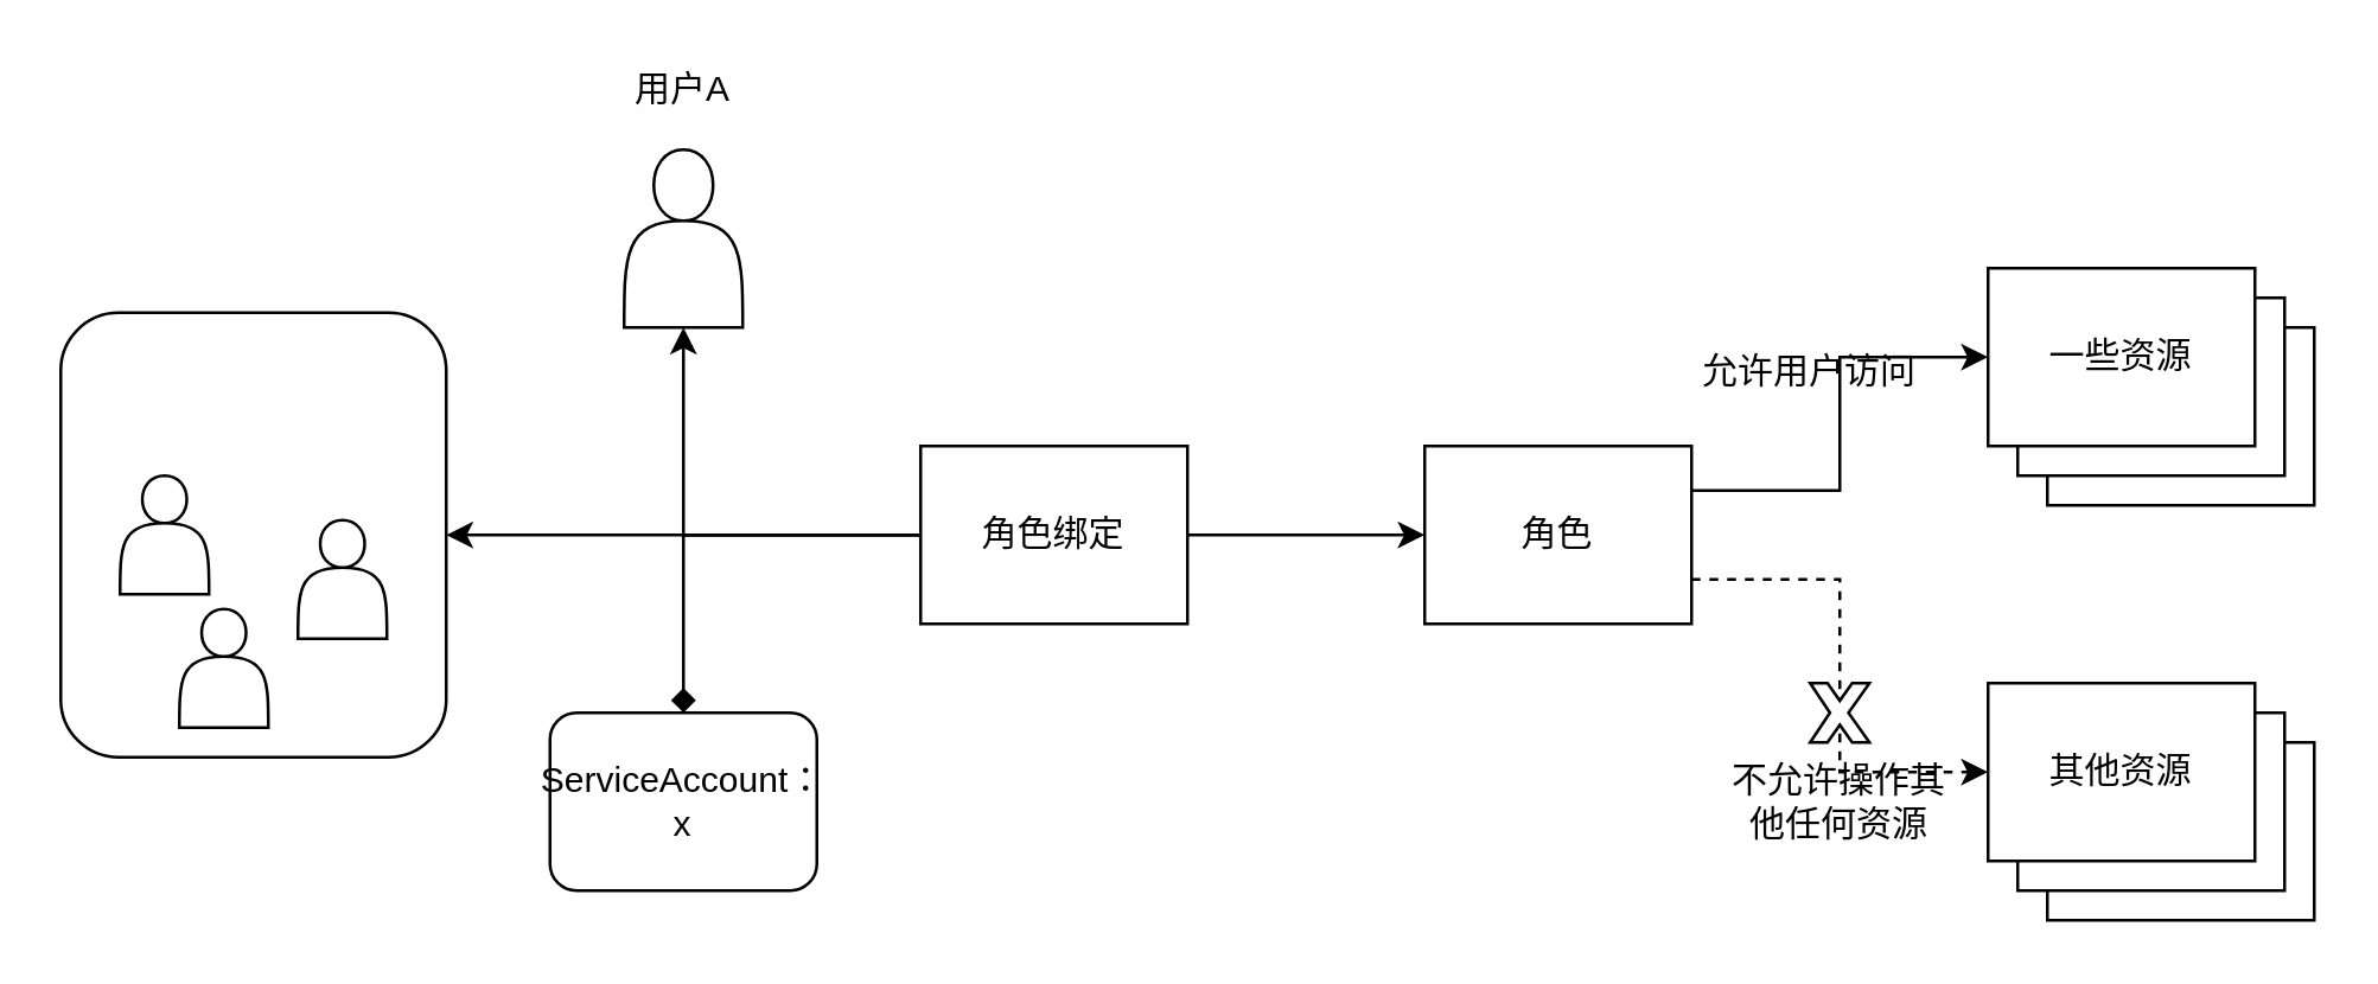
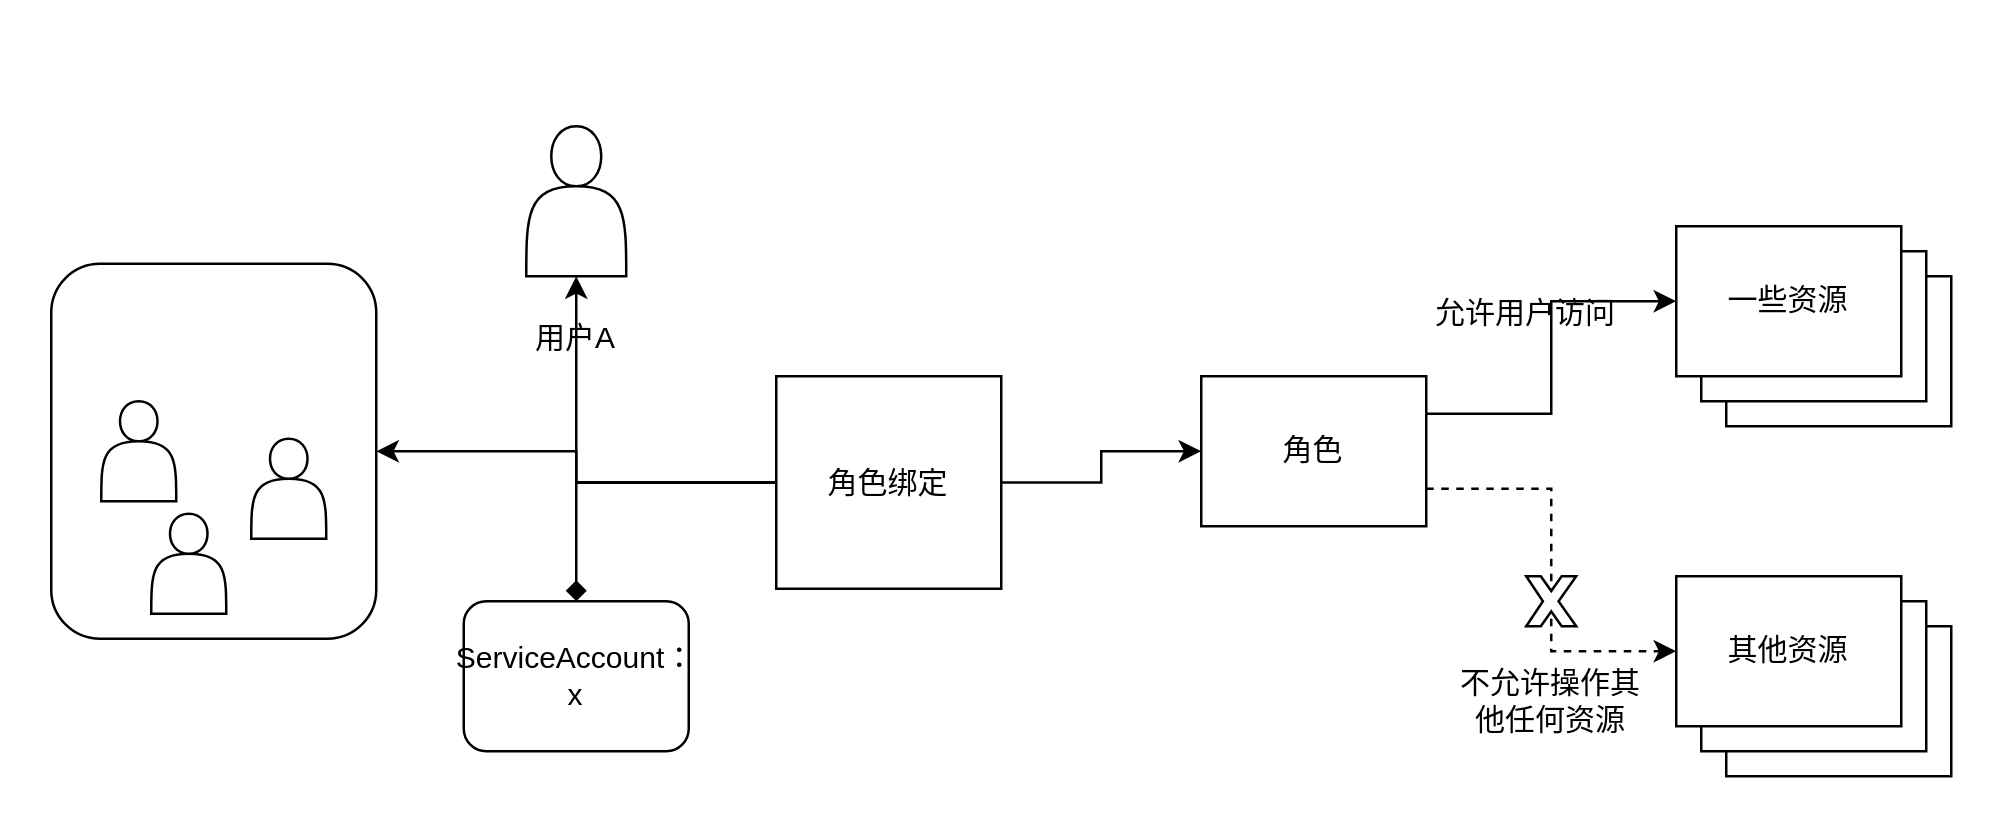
  <mxCell id="0" />
  <mxCell id="1" parent="0" />
  <mxCell id="2" value="角色" style="rounded=0;whiteSpace=wrap;html=1;" vertex="1" parent="1"><mxGeometry x="690" y="110" width="90" height="60" as="geometry" /></mxCell>
  <mxCell id="3" value="角色" style="rounded=0;whiteSpace=wrap;html=1;" vertex="1" parent="1"><mxGeometry x="680" y="100" width="90" height="60" as="geometry" /></mxCell>
  <mxCell id="4" style="edgeStyle=orthogonalEdgeStyle;rounded=0;orthogonalLoop=1;jettySize=auto;html=1;entryX=0;entryY=0.5;entryDx=0;entryDy=0;" edge="1" parent="1" source="8" target="11"><mxGeometry relative="1" as="geometry" /></mxCell>
  <mxCell id="5" style="edgeStyle=orthogonalEdgeStyle;rounded=0;orthogonalLoop=1;jettySize=auto;html=1;entryX=0.5;entryY=1;entryDx=0;entryDy=0;" edge="1" parent="1" source="8" target="19"><mxGeometry relative="1" as="geometry" /></mxCell>
  <mxCell id="6" style="edgeStyle=orthogonalEdgeStyle;rounded=0;orthogonalLoop=1;jettySize=auto;html=1;endArrow=diamond;" edge="1" parent="1" source="8" target="21"><mxGeometry relative="1" as="geometry" /></mxCell>
  <mxCell id="7" style="edgeStyle=orthogonalEdgeStyle;rounded=0;orthogonalLoop=1;jettySize=auto;html=1;" edge="1" parent="1" source="8" target="22"><mxGeometry relative="1" as="geometry" /></mxCell>
- <mxCell id="8" value="角色绑定" style="rounded=0;whiteSpace=wrap;html=1;" vertex="1" parent="1"><mxGeometry x="310" y="150" width="90" height="60" as="geometry" /></mxCell>
+ <mxCell id="8" value="角色绑定" style="rounded=0;whiteSpace=wrap;html=1;" vertex="1" parent="1"><mxGeometry x="310" y="150" width="90" height="85" as="geometry" /></mxCell>
  <mxCell id="9" style="edgeStyle=orthogonalEdgeStyle;rounded=0;orthogonalLoop=1;jettySize=auto;html=1;entryX=0;entryY=0.5;entryDx=0;entryDy=0;exitX=1;exitY=0.25;exitDx=0;exitDy=0;" edge="1" parent="1" source="11" target="12"><mxGeometry relative="1" as="geometry" /></mxCell>
  <mxCell id="10" style="edgeStyle=orthogonalEdgeStyle;rounded=0;orthogonalLoop=1;jettySize=auto;html=1;entryX=0;entryY=0.5;entryDx=0;entryDy=0;exitX=1;exitY=0.75;exitDx=0;exitDy=0;dashed=1;" edge="1" parent="1" source="11" target="15"><mxGeometry relative="1" as="geometry" /></mxCell>
  <mxCell id="11" value="角色" style="rounded=0;whiteSpace=wrap;html=1;" vertex="1" parent="1"><mxGeometry x="480" y="150" width="90" height="60" as="geometry" /></mxCell>
  <mxCell id="12" value="一些资源" style="rounded=0;whiteSpace=wrap;html=1;" vertex="1" parent="1"><mxGeometry x="670" y="90" width="90" height="60" as="geometry" /></mxCell>
  <mxCell id="13" value="角色" style="rounded=0;whiteSpace=wrap;html=1;" vertex="1" parent="1"><mxGeometry x="690" y="250" width="90" height="60" as="geometry" /></mxCell>
  <mxCell id="14" value="角色" style="rounded=0;whiteSpace=wrap;html=1;" vertex="1" parent="1"><mxGeometry x="680" y="240" width="90" height="60" as="geometry" /></mxCell>
  <mxCell id="15" value="其他资源" style="rounded=0;whiteSpace=wrap;html=1;" vertex="1" parent="1"><mxGeometry x="670" y="230" width="90" height="60" as="geometry" /></mxCell>
  <mxCell id="16" value="" style="verticalLabelPosition=bottom;verticalAlign=top;html=1;shape=mxgraph.basic.x" vertex="1" parent="1"><mxGeometry x="610" y="230" width="20" height="20" as="geometry" /></mxCell>
  <mxCell id="17" value="允许用户访问" style="text;html=1;strokeColor=none;fillColor=none;align=center;verticalAlign=middle;whiteSpace=wrap;rounded=0;" vertex="1" parent="1"><mxGeometry x="570" y="115" width="80" height="20" as="geometry" /></mxCell>
- <mxCell id="18" value="不允许操作其他任何资源" style="text;html=1;strokeColor=none;fillColor=none;align=center;verticalAlign=middle;whiteSpace=wrap;rounded=0;" vertex="1" parent="1"><mxGeometry x="580" y="260" width="80" height="20" as="geometry" /></mxCell>
+ <mxCell id="18" value="不允许操作其他任何资源" style="text;html=1;strokeColor=none;fillColor=none;align=center;verticalAlign=middle;whiteSpace=wrap;rounded=0;" vertex="1" parent="1"><mxGeometry x="580" y="270" width="80" height="20" as="geometry" /></mxCell>
  <mxCell id="19" value="" style="shape=actor;whiteSpace=wrap;html=1;" vertex="1" parent="1"><mxGeometry x="210" y="50" width="40" height="60" as="geometry" /></mxCell>
- <mxCell id="20" value="用户A" style="text;html=1;strokeColor=none;fillColor=none;align=center;verticalAlign=middle;whiteSpace=wrap;rounded=0;" vertex="1" parent="1"><mxGeometry x="210" y="20" width="40" height="20" as="geometry" /></mxCell>
+ <mxCell id="20" value="用户A" style="text;html=1;strokeColor=none;fillColor=none;align=center;verticalAlign=middle;whiteSpace=wrap;rounded=0;" vertex="1" parent="1"><mxGeometry x="210" y="125" width="40" height="20" as="geometry" /></mxCell>
  <mxCell id="21" value="ServiceAccount：x" style="whiteSpace=wrap;html=1;rounded=1;" vertex="1" parent="1"><mxGeometry x="185" y="240" width="90" height="60" as="geometry" /></mxCell>
  <mxCell id="22" value="" style="rounded=1;whiteSpace=wrap;html=1;" vertex="1" parent="1"><mxGeometry y="105" width="130" height="150" as="geometry" x="20" /></mxCell>
  <mxCell id="23" value="" style="shape=actor;whiteSpace=wrap;html=1;" vertex="1" parent="1"><mxGeometry x="40" y="160" width="30" height="40" as="geometry" /></mxCell>
  <mxCell id="24" value="" style="shape=actor;whiteSpace=wrap;html=1;" vertex="1" parent="1"><mxGeometry x="100" y="175" width="30" height="40" as="geometry" /></mxCell>
  <mxCell id="25" value="" style="shape=actor;whiteSpace=wrap;html=1;" vertex="1" parent="1"><mxGeometry x="60" y="205" width="30" height="40" as="geometry" /></mxCell>
